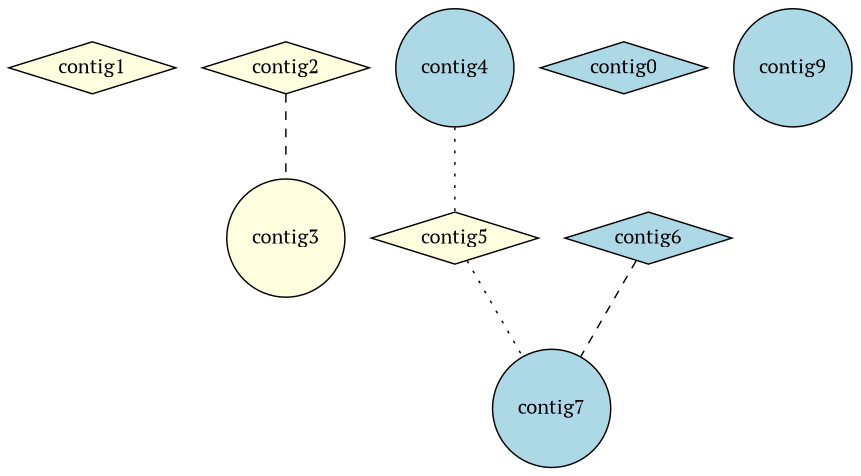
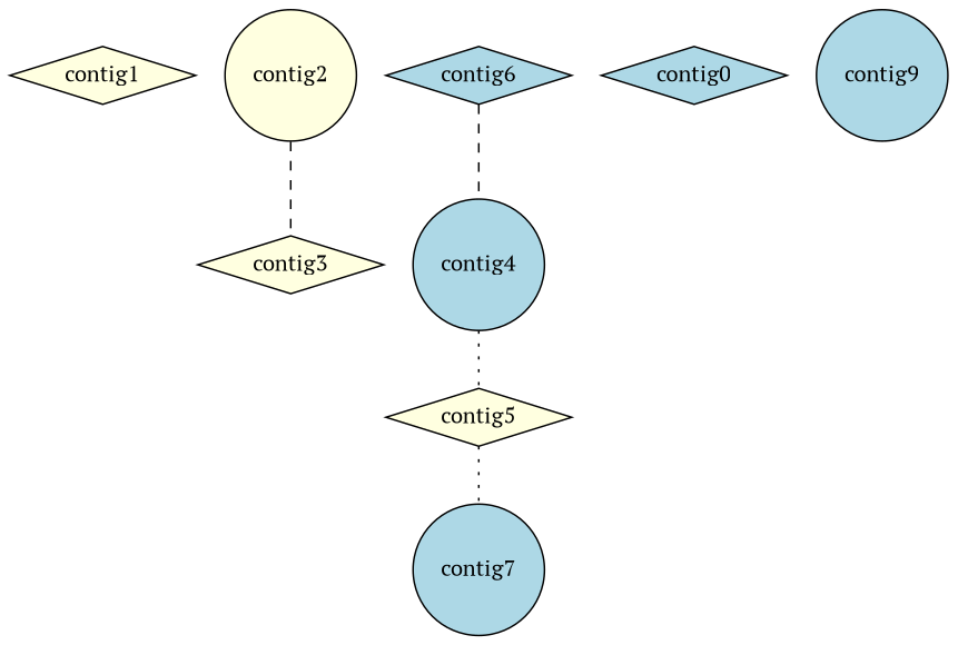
  strict graph {
    fontname="PT Serif"
    node [fillcolor=lightblue fontname="PT Serif" shape=diamond style=filled]
    edge [fontname="PT Serif" style=dashed]
    contig1 [fillcolor=lightyellow]
-   contig2 [fillcolor=lightyellow]
-   contig3 [fillcolor=lightyellow shape=circle]
+   contig2 [fillcolor=lightyellow shape=circle]
+   contig3 [fillcolor=lightyellow]
    contig4 [shape=circle]
    contig5 [fillcolor=lightyellow]
    contig7 [shape=circle]
    contig6
    n8 [label=contig0]
    contig9 [shape=circle]
    contig2 -- contig3
    contig4 -- contig5 [style=dotted]
    contig5 -- contig7 [style=dotted]
-   contig6 -- contig7
+   contig6 -- contig4
  }
